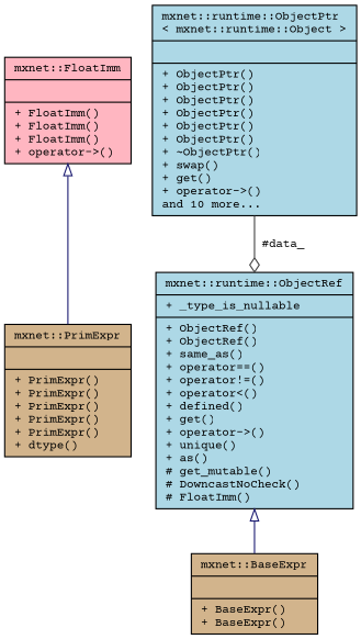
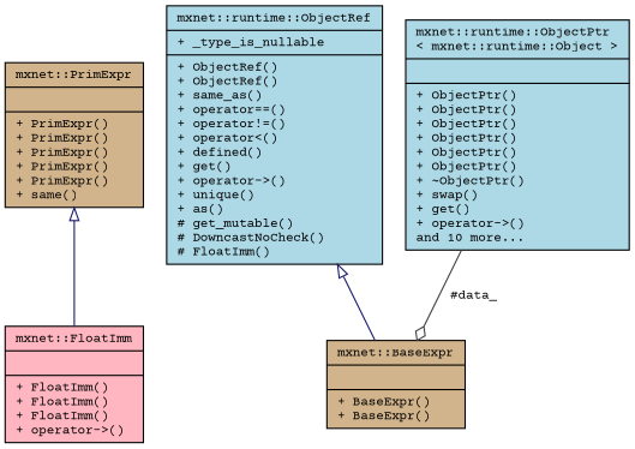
  digraph {
    fontname="Courier Prime"
    node [color=black fillcolor=tan fontname="Courier Prime" fontsize=10 shape=record style=filled]
    edge [arrowtail=onormal color=midnightblue dir=back fontname="Courier Prime" fontsize=10 labelfontname=Helvetica labelfontsize=10 style=solid]
    n1 [fillcolor=lightpink fontcolor=black height=0.2 label="{mxnet::FloatImm\n||+ FloatImm()\l+ FloatImm()\l+ FloatImm()\l+ operator-\>()\l}" width=0.4]
-   n2 [height=0.2 label="{mxnet::PrimExpr\n||+ PrimExpr()\l+ PrimExpr()\l+ PrimExpr()\l+ PrimExpr()\l+ PrimExpr()\l+ dtype()\l}" width=0.4]
+   n2 [height=0.2 label="{mxnet::PrimExpr\n||+ PrimExpr()\l+ PrimExpr()\l+ PrimExpr()\l+ PrimExpr()\l+ PrimExpr()\l+ same()\l}" width=0.4]
    n3 [height=0.2 label="{mxnet::BaseExpr\n||+ BaseExpr()\l+ BaseExpr()\l}" width=0.4]
    n4 [fillcolor=lightblue height=0.2 label="{mxnet::runtime::ObjectRef\n|+ _type_is_nullable\l|+ ObjectRef()\l+ ObjectRef()\l+ same_as()\l+ operator==()\l+ operator!=()\l+ operator\<()\l+ defined()\l+ get()\l+ operator-\>()\l+ unique()\l+ as()\l# get_mutable()\l# DowncastNoCheck()\l# FloatImm()\l}" width=0.4]
    n5 [fillcolor=lightblue height=0.2 label="{mxnet::runtime::ObjectPtr\l\< mxnet::runtime::Object \>\n||+ ObjectPtr()\l+ ObjectPtr()\l+ ObjectPtr()\l+ ObjectPtr()\l+ ObjectPtr()\l+ ObjectPtr()\l+ ~ObjectPtr()\l+ swap()\l+ get()\l+ operator-\>()\land 10 more...\l}" width=0.4]
-   n1 -> n2
+   n2 -> n1
    n4 -> n3
-   n5 -> n4 [arrowhead=odiamond color=grey25 label=" #data_" arrowtail="" dir=""]
+   n5 -> n3 [arrowhead=odiamond color=grey25 label=" #data_" arrowtail="" dir=""]
  }
